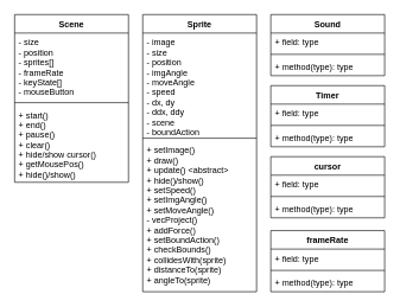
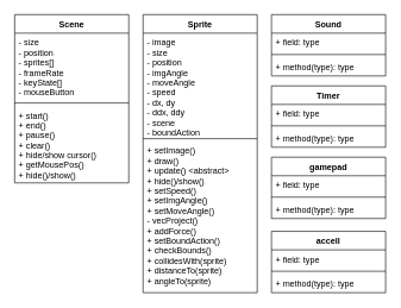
  <mxCell id="0" />
  <mxCell id="1" parent="0" />
  <mxCell id="2" value="Scene" style="swimlane;fontStyle=1;align=center;verticalAlign=top;childLayout=stackLayout;horizontal=1;startSize=26;horizontalStack=0;resizeParent=1;resizeParentMax=0;resizeLast=0;collapsible=1;marginBottom=0;" vertex="1" parent="1"><mxGeometry x="20" y="20" width="160" height="236" as="geometry" /></mxCell>
  <mxCell id="3" value="- size&#10;- position&#10;- sprites[]&#10;- frameRate&#10;- keyState[]&#10;- mouseButton" style="text;strokeColor=none;fillColor=none;align=left;verticalAlign=top;spacingLeft=4;spacingRight=4;overflow=hidden;rotatable=0;points=[[0,0.5],[1,0.5]];portConstraint=eastwest;" vertex="1" parent="2"><mxGeometry y="26" width="160" height="94" as="geometry" /></mxCell>
  <mxCell id="4" value="" style="line;strokeWidth=1;fillColor=none;align=left;verticalAlign=middle;spacingTop=-1;spacingLeft=3;spacingRight=3;rotatable=0;labelPosition=right;points=[];portConstraint=eastwest;strokeColor=inherit;" vertex="1" parent="2"><mxGeometry y="120" width="160" height="8" as="geometry" /></mxCell>
  <mxCell id="5" value="+ start()&#10;+ end()&#10;+ pause()&#10;+ clear()&#10;+ hide/show cursor()&#10;+ getMousePos()&#10;+ hide()/show()" style="text;strokeColor=none;fillColor=none;align=left;verticalAlign=top;spacingLeft=4;spacingRight=4;overflow=hidden;rotatable=0;points=[[0,0.5],[1,0.5]];portConstraint=eastwest;" vertex="1" parent="2"><mxGeometry y="128" width="160" height="108" as="geometry" /></mxCell>
  <mxCell id="6" value="Sprite" style="swimlane;fontStyle=1;align=center;verticalAlign=top;childLayout=stackLayout;horizontal=1;startSize=26;horizontalStack=0;resizeParent=1;resizeParentMax=0;resizeLast=0;collapsible=1;marginBottom=0;" vertex="1" parent="1"><mxGeometry x="200" y="20" width="160" height="390" as="geometry" /></mxCell>
  <mxCell id="7" value="- image&#10;- size&#10;- position&#10;- imgAngle&#10;- moveAngle&#10;- speed&#10;- dx, dy&#10;- ddx, ddy&#10;- scene&#10;- boundAction" style="text;strokeColor=none;fillColor=none;align=left;verticalAlign=top;spacingLeft=4;spacingRight=4;overflow=hidden;rotatable=0;points=[[0,0.5],[1,0.5]];portConstraint=eastwest;" vertex="1" parent="6"><mxGeometry y="26" width="160" height="144" as="geometry" /></mxCell>
  <mxCell id="8" value="" style="line;strokeWidth=1;fillColor=none;align=left;verticalAlign=middle;spacingTop=-1;spacingLeft=3;spacingRight=3;rotatable=0;labelPosition=right;points=[];portConstraint=eastwest;strokeColor=inherit;" vertex="1" parent="6"><mxGeometry y="170" width="160" height="8" as="geometry" /></mxCell>
  <mxCell id="9" value="+ setImage()&#10;+ draw()&#10;+ update() &lt;abstract&gt;&#10;+ hide()/show()&#10;+ setSpeed()&#10;+ setImgAngle()&#10;+ setMoveAngle()&#10;- vecProject()&#10;+ addForce()&#10;+ setBoundAction()&#10;+ checkBounds()&#10;+ collidesWith(sprite)&#10;+ distanceTo(sprite)&#10;+ angleTo(sprite)" style="text;strokeColor=none;fillColor=none;align=left;verticalAlign=top;spacingLeft=4;spacingRight=4;overflow=hidden;rotatable=0;points=[[0,0.5],[1,0.5]];portConstraint=eastwest;" vertex="1" parent="6"><mxGeometry y="178" width="160" height="212" as="geometry" /></mxCell>
  <mxCell id="10" value="Sound" style="swimlane;fontStyle=1;align=center;verticalAlign=top;childLayout=stackLayout;horizontal=1;startSize=26;horizontalStack=0;resizeParent=1;resizeParentMax=0;resizeLast=0;collapsible=1;marginBottom=0;" vertex="1" parent="1"><mxGeometry x="380" y="20" width="160" height="86" as="geometry" /></mxCell>
  <mxCell id="11" value="+ field: type" style="text;strokeColor=none;fillColor=none;align=left;verticalAlign=top;spacingLeft=4;spacingRight=4;overflow=hidden;rotatable=0;points=[[0,0.5],[1,0.5]];portConstraint=eastwest;" vertex="1" parent="10"><mxGeometry y="26" width="160" height="26" as="geometry" /></mxCell>
  <mxCell id="12" value="" style="line;strokeWidth=1;fillColor=none;align=left;verticalAlign=middle;spacingTop=-1;spacingLeft=3;spacingRight=3;rotatable=0;labelPosition=right;points=[];portConstraint=eastwest;strokeColor=inherit;" vertex="1" parent="10"><mxGeometry y="52" width="160" height="8" as="geometry" /></mxCell>
  <mxCell id="13" value="+ method(type): type" style="text;strokeColor=none;fillColor=none;align=left;verticalAlign=top;spacingLeft=4;spacingRight=4;overflow=hidden;rotatable=0;points=[[0,0.5],[1,0.5]];portConstraint=eastwest;" vertex="1" parent="10"><mxGeometry y="60" width="160" height="26" as="geometry" /></mxCell>
  <mxCell id="14" value="Timer" style="swimlane;fontStyle=1;align=center;verticalAlign=top;childLayout=stackLayout;horizontal=1;startSize=26;horizontalStack=0;resizeParent=1;resizeParentMax=0;resizeLast=0;collapsible=1;marginBottom=0;" vertex="1" parent="1"><mxGeometry x="380" y="120" width="160" height="86" as="geometry" /></mxCell>
  <mxCell id="15" value="+ field: type" style="text;strokeColor=none;fillColor=none;align=left;verticalAlign=top;spacingLeft=4;spacingRight=4;overflow=hidden;rotatable=0;points=[[0,0.5],[1,0.5]];portConstraint=eastwest;" vertex="1" parent="14"><mxGeometry y="26" width="160" height="26" as="geometry" /></mxCell>
  <mxCell id="16" value="" style="line;strokeWidth=1;fillColor=none;align=left;verticalAlign=middle;spacingTop=-1;spacingLeft=3;spacingRight=3;rotatable=0;labelPosition=right;points=[];portConstraint=eastwest;strokeColor=inherit;" vertex="1" parent="14"><mxGeometry y="52" width="160" height="8" as="geometry" /></mxCell>
  <mxCell id="17" value="+ method(type): type" style="text;strokeColor=none;fillColor=none;align=left;verticalAlign=top;spacingLeft=4;spacingRight=4;overflow=hidden;rotatable=0;points=[[0,0.5],[1,0.5]];portConstraint=eastwest;" vertex="1" parent="14"><mxGeometry y="60" width="160" height="26" as="geometry" /></mxCell>
- <mxCell id="18" value="cursor" style="swimlane;fontStyle=1;align=center;verticalAlign=top;childLayout=stackLayout;horizontal=1;startSize=26;horizontalStack=0;resizeParent=1;resizeParentMax=0;resizeLast=0;collapsible=1;marginBottom=0;" vertex="1" parent="1"><mxGeometry x="380" y="220" width="160" height="86" as="geometry" /></mxCell>
+ <mxCell id="18" value="gamepad" style="swimlane;fontStyle=1;align=center;verticalAlign=top;childLayout=stackLayout;horizontal=1;startSize=26;horizontalStack=0;resizeParent=1;resizeParentMax=0;resizeLast=0;collapsible=1;marginBottom=0;" vertex="1" parent="1"><mxGeometry x="380" y="220" width="160" height="86" as="geometry" /></mxCell>
  <mxCell id="19" value="+ field: type" style="text;strokeColor=none;fillColor=none;align=left;verticalAlign=top;spacingLeft=4;spacingRight=4;overflow=hidden;rotatable=0;points=[[0,0.5],[1,0.5]];portConstraint=eastwest;" vertex="1" parent="18"><mxGeometry y="26" width="160" height="26" as="geometry" /></mxCell>
  <mxCell id="20" value="" style="line;strokeWidth=1;fillColor=none;align=left;verticalAlign=middle;spacingTop=-1;spacingLeft=3;spacingRight=3;rotatable=0;labelPosition=right;points=[];portConstraint=eastwest;strokeColor=inherit;" vertex="1" parent="18"><mxGeometry y="52" width="160" height="8" as="geometry" /></mxCell>
  <mxCell id="21" value="+ method(type): type" style="text;strokeColor=none;fillColor=none;align=left;verticalAlign=top;spacingLeft=4;spacingRight=4;overflow=hidden;rotatable=0;points=[[0,0.5],[1,0.5]];portConstraint=eastwest;" vertex="1" parent="18"><mxGeometry y="60" width="160" height="26" as="geometry" /></mxCell>
- <mxCell id="22" value="frameRate" style="swimlane;fontStyle=1;align=center;verticalAlign=top;childLayout=stackLayout;horizontal=1;startSize=26;horizontalStack=0;resizeParent=1;resizeParentMax=0;resizeLast=0;collapsible=1;marginBottom=0;" vertex="1" parent="1"><mxGeometry x="380" y="324" width="160" height="86" as="geometry" /></mxCell>
+ <mxCell id="22" value="accell" style="swimlane;fontStyle=1;align=center;verticalAlign=top;childLayout=stackLayout;horizontal=1;startSize=26;horizontalStack=0;resizeParent=1;resizeParentMax=0;resizeLast=0;collapsible=1;marginBottom=0;" vertex="1" parent="1"><mxGeometry x="380" y="324" width="160" height="86" as="geometry" /></mxCell>
  <mxCell id="23" value="+ field: type" style="text;strokeColor=none;fillColor=none;align=left;verticalAlign=top;spacingLeft=4;spacingRight=4;overflow=hidden;rotatable=0;points=[[0,0.5],[1,0.5]];portConstraint=eastwest;" vertex="1" parent="22"><mxGeometry y="26" width="160" height="26" as="geometry" /></mxCell>
  <mxCell id="24" value="" style="line;strokeWidth=1;fillColor=none;align=left;verticalAlign=middle;spacingTop=-1;spacingLeft=3;spacingRight=3;rotatable=0;labelPosition=right;points=[];portConstraint=eastwest;strokeColor=inherit;" vertex="1" parent="22"><mxGeometry y="52" width="160" height="8" as="geometry" /></mxCell>
  <mxCell id="25" value="+ method(type): type" style="text;strokeColor=none;fillColor=none;align=left;verticalAlign=top;spacingLeft=4;spacingRight=4;overflow=hidden;rotatable=0;points=[[0,0.5],[1,0.5]];portConstraint=eastwest;" vertex="1" parent="22"><mxGeometry y="60" width="160" height="26" as="geometry" /></mxCell>
